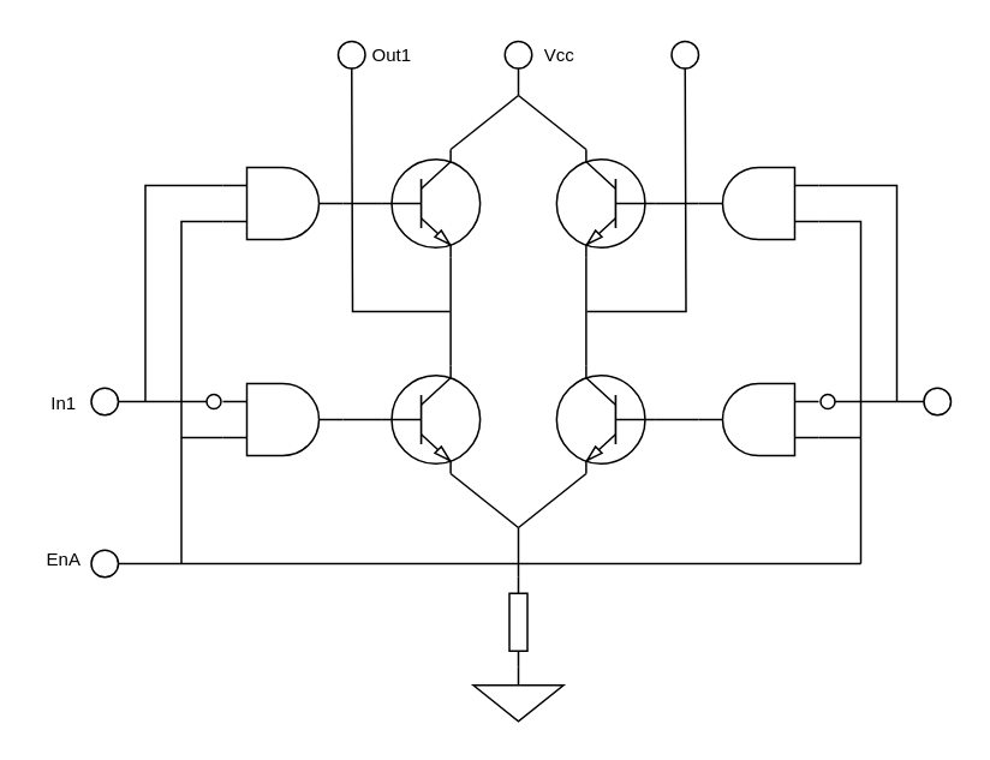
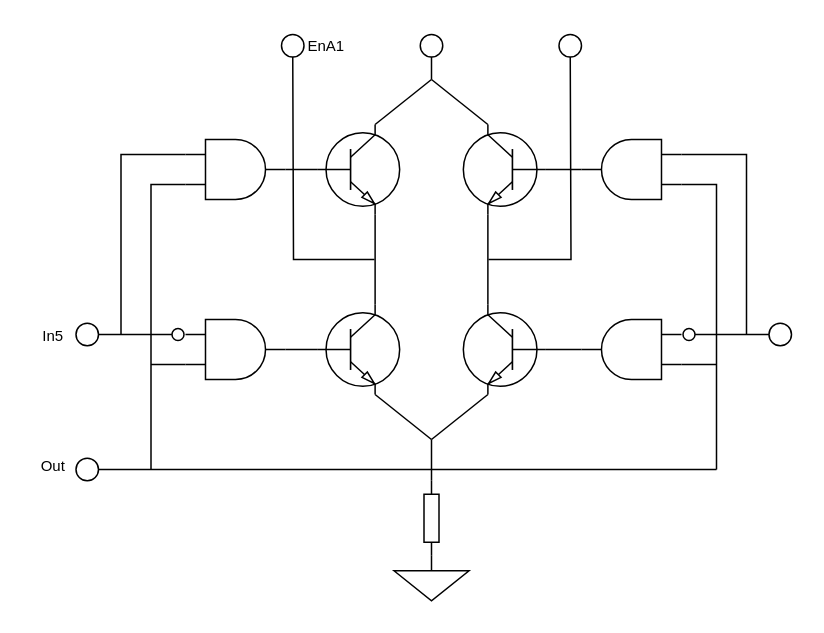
  <mxCell id="0" />
  <mxCell id="1" parent="0" />
  <mxCell id="2" value="" style="verticalLabelPosition=bottom;shadow=0;dashed=0;align=center;html=1;verticalAlign=top;strokeWidth=1;shape=ellipse;perimeter=ellipsePerimeter;" vertex="1" parent="1"><mxGeometry x="50" y="215" width="15" height="15" as="geometry" /></mxCell>
  <mxCell id="3" value="" style="verticalLabelPosition=bottom;shadow=0;dashed=0;align=center;html=1;verticalAlign=top;shape=mxgraph.electrical.transistors.npn_transistor_1;" vertex="1" parent="1"><mxGeometry x="210" y="82.5" width="57" height="60" as="geometry" /></mxCell>
  <mxCell id="4" value="" style="pointerEvents=1;verticalLabelPosition=bottom;shadow=0;dashed=0;align=center;html=1;verticalAlign=top;shape=mxgraph.electrical.resistors.resistor_1;direction=south;" vertex="1" parent="1"><mxGeometry x="282" y="320" width="10" height="50" as="geometry" /></mxCell>
  <mxCell id="5" value="" style="verticalLabelPosition=bottom;shadow=0;dashed=0;align=center;html=1;verticalAlign=top;shape=mxgraph.electrical.logic_gates.logic_gate;operation=and;" vertex="1" parent="1"><mxGeometry x="123" y="92.5" width="66.67" height="40" as="geometry" /></mxCell>
  <mxCell id="6" value="" style="verticalLabelPosition=bottom;shadow=0;dashed=0;align=center;html=1;verticalAlign=top;shape=mxgraph.electrical.logic_gates.logic_gate;operation=and;" vertex="1" parent="1"><mxGeometry x="123" y="212.5" width="66.67" height="40" as="geometry" /></mxCell>
  <mxCell id="7" value="" style="verticalLabelPosition=bottom;shadow=0;dashed=0;align=center;html=1;verticalAlign=top;shape=mxgraph.electrical.transistors.npn_transistor_1;" vertex="1" parent="1"><mxGeometry x="210" y="202.5" width="57" height="60" as="geometry" /></mxCell>
  <mxCell id="8" value="" style="verticalLabelPosition=bottom;shadow=0;dashed=0;align=center;html=1;verticalAlign=top;strokeWidth=1;shape=ellipse;perimeter=ellipsePerimeter;" vertex="1" parent="1"><mxGeometry x="512" y="215" width="15" height="15" as="geometry" /></mxCell>
  <mxCell id="9" value="" style="verticalLabelPosition=bottom;shadow=0;dashed=0;align=center;html=1;verticalAlign=top;strokeWidth=1;shape=ellipse;perimeter=ellipsePerimeter;" vertex="1" parent="1"><mxGeometry x="50" y="305" width="15" height="15" as="geometry" /></mxCell>
- <mxCell id="10" value="In1" style="text;html=1;strokeColor=none;fillColor=none;align=center;verticalAlign=middle;whiteSpace=wrap;rounded=0;fontSize=10;" vertex="1" parent="1"><mxGeometry y="212.5" width="30" height="20" as="geometry" x="20" /></mxCell>
- <mxCell id="11" value="EnA" style="text;html=1;strokeColor=none;fillColor=none;align=center;verticalAlign=middle;whiteSpace=wrap;rounded=0;fontSize=10;" vertex="1" parent="1"><mxGeometry y="300" width="30" height="20" as="geometry" x="20" /></mxCell>
+ <mxCell id="10" value="In5" style="text;html=1;strokeColor=none;fillColor=none;align=center;verticalAlign=middle;whiteSpace=wrap;rounded=0;fontSize=10;" vertex="1" parent="1"><mxGeometry y="212.5" width="30" height="20" as="geometry" x="20" /></mxCell>
+ <mxCell id="11" value="Out" style="text;html=1;strokeColor=none;fillColor=none;align=center;verticalAlign=middle;whiteSpace=wrap;rounded=0;fontSize=10;" vertex="1" parent="1"><mxGeometry y="300" width="30" height="20" as="geometry" x="20" /></mxCell>
  <mxCell id="12" value="" style="endArrow=none;html=1;rounded=0;entryX=0.1;entryY=0.5;entryDx=0;entryDy=0;entryPerimeter=0;exitX=1;exitY=0.5;exitDx=0;exitDy=0;" edge="1" parent="1" source="2" target="13"><mxGeometry width="50" height="50" relative="1" as="geometry"><mxPoint x="30" y="222.5" as="sourcePoint" /><mxPoint x="60" y="252.5" as="targetPoint" /></mxGeometry></mxCell>
  <mxCell id="13" value="" style="verticalLabelPosition=bottom;shadow=0;dashed=0;align=center;html=1;verticalAlign=top;shape=mxgraph.electrical.logic_gates.inverting_contact;" vertex="1" parent="1"><mxGeometry x="113" y="217.5" width="10" height="10" as="geometry" /></mxCell>
  <mxCell id="14" value="" style="endArrow=none;html=1;rounded=0;entryX=0;entryY=0.25;entryDx=0;entryDy=0;entryPerimeter=0;" edge="1" parent="1" target="5"><mxGeometry width="50" height="50" relative="1" as="geometry"><mxPoint x="80" y="222.5" as="sourcePoint" /><mxPoint x="110" y="252.5" as="targetPoint" /><Array as="points"><mxPoint x="80" y="102.5" /></Array></mxGeometry></mxCell>
  <mxCell id="15" value="" style="endArrow=none;html=1;rounded=0;entryX=0;entryY=0.75;entryDx=0;entryDy=0;entryPerimeter=0;" edge="1" parent="1" target="5"><mxGeometry width="50" height="50" relative="1" as="geometry"><mxPoint x="100" y="312.5" as="sourcePoint" /><mxPoint x="110" y="132.5" as="targetPoint" /><Array as="points"><mxPoint x="100" y="122.5" /></Array></mxGeometry></mxCell>
  <mxCell id="16" value="" style="endArrow=none;html=1;rounded=0;exitX=1;exitY=0.5;exitDx=0;exitDy=0;" edge="1" parent="1" source="9"><mxGeometry width="50" height="50" relative="1" as="geometry"><mxPoint x="37" y="342.5" as="sourcePoint" /><mxPoint x="477" y="312.5" as="targetPoint" /></mxGeometry></mxCell>
  <mxCell id="17" value="" style="endArrow=none;html=1;rounded=0;entryX=0;entryY=0.75;entryDx=0;entryDy=0;entryPerimeter=0;" edge="1" parent="1" target="6"><mxGeometry width="50" height="50" relative="1" as="geometry"><mxPoint x="100" y="242.5" as="sourcePoint" /><mxPoint x="80" y="242.5" as="targetPoint" /></mxGeometry></mxCell>
  <mxCell id="18" value="" style="endArrow=none;html=1;rounded=0;entryX=0;entryY=0.5;entryDx=0;entryDy=0;entryPerimeter=0;exitX=1;exitY=0.5;exitDx=0;exitDy=0;exitPerimeter=0;" edge="1" parent="1" source="5" target="3"><mxGeometry width="50" height="50" relative="1" as="geometry"><mxPoint x="190" y="142.5" as="sourcePoint" /><mxPoint x="230" y="152.5" as="targetPoint" /></mxGeometry></mxCell>
  <mxCell id="19" value="" style="endArrow=none;html=1;rounded=0;entryX=0;entryY=0.5;entryDx=0;entryDy=0;entryPerimeter=0;exitX=1;exitY=0.5;exitDx=0;exitDy=0;exitPerimeter=0;" edge="1" parent="1" source="6" target="7"><mxGeometry width="50" height="50" relative="1" as="geometry"><mxPoint x="180" y="192.5" as="sourcePoint" /><mxPoint x="201" y="192.5" as="targetPoint" /></mxGeometry></mxCell>
  <mxCell id="20" value="" style="verticalLabelPosition=bottom;shadow=0;dashed=0;align=center;html=1;verticalAlign=top;shape=mxgraph.electrical.transistors.npn_transistor_1;flipH=1;" vertex="1" parent="1"><mxGeometry x="307" y="82.5" width="57" height="60" as="geometry" /></mxCell>
  <mxCell id="21" value="" style="verticalLabelPosition=bottom;shadow=0;dashed=0;align=center;html=1;verticalAlign=top;shape=mxgraph.electrical.transistors.npn_transistor_1;flipH=1;" vertex="1" parent="1"><mxGeometry x="307" y="202.5" width="57" height="60" as="geometry" /></mxCell>
  <mxCell id="22" value="" style="verticalLabelPosition=bottom;shadow=0;dashed=0;align=center;html=1;verticalAlign=top;shape=mxgraph.electrical.logic_gates.logic_gate;operation=and;flipH=1;" vertex="1" parent="1"><mxGeometry x="387" y="212.5" width="66.67" height="40" as="geometry" /></mxCell>
  <mxCell id="23" value="" style="verticalLabelPosition=bottom;shadow=0;dashed=0;align=center;html=1;verticalAlign=top;shape=mxgraph.electrical.logic_gates.logic_gate;operation=and;flipH=1;" vertex="1" parent="1"><mxGeometry x="387" y="92.5" width="66.67" height="40" as="geometry" /></mxCell>
  <mxCell id="24" value="" style="endArrow=none;html=1;rounded=0;entryX=1;entryY=0.5;entryDx=0;entryDy=0;entryPerimeter=0;exitX=0;exitY=0.5;exitDx=0;exitDy=0;exitPerimeter=0;" edge="1" parent="1" source="20" target="23"><mxGeometry width="50" height="50" relative="1" as="geometry"><mxPoint x="357" y="202.5" as="sourcePoint" /><mxPoint x="407" y="152.5" as="targetPoint" /></mxGeometry></mxCell>
  <mxCell id="25" value="" style="endArrow=none;html=1;rounded=0;entryX=1;entryY=0.5;entryDx=0;entryDy=0;entryPerimeter=0;exitX=0;exitY=0.5;exitDx=0;exitDy=0;exitPerimeter=0;" edge="1" parent="1" source="21" target="22"><mxGeometry width="50" height="50" relative="1" as="geometry"><mxPoint x="373" y="122.5" as="sourcePoint" /><mxPoint x="397" y="122.5" as="targetPoint" /></mxGeometry></mxCell>
  <mxCell id="26" value="" style="verticalLabelPosition=bottom;shadow=0;dashed=0;align=center;html=1;verticalAlign=top;shape=mxgraph.electrical.logic_gates.inverting_contact;" vertex="1" parent="1"><mxGeometry x="453.67" y="217.5" width="10" height="10" as="geometry" /></mxCell>
  <mxCell id="27" value="" style="endArrow=none;html=1;rounded=0;entryX=0;entryY=0.75;entryDx=0;entryDy=0;entryPerimeter=0;" edge="1" parent="1" target="23"><mxGeometry width="50" height="50" relative="1" as="geometry"><mxPoint x="477" y="312.5" as="sourcePoint" /><mxPoint x="487" y="92.5" as="targetPoint" /><Array as="points"><mxPoint x="477" y="122.5" /></Array></mxGeometry></mxCell>
  <mxCell id="28" value="" style="endArrow=none;html=1;rounded=0;entryX=0;entryY=0.25;entryDx=0;entryDy=0;entryPerimeter=0;" edge="1" parent="1" target="23"><mxGeometry width="50" height="50" relative="1" as="geometry"><mxPoint x="497" y="222.5" as="sourcePoint" /><mxPoint x="437" y="152.5" as="targetPoint" /><Array as="points"><mxPoint x="497" y="102.5" /></Array></mxGeometry></mxCell>
  <mxCell id="29" value="" style="endArrow=none;html=1;rounded=0;exitX=0.9;exitY=0.5;exitDx=0;exitDy=0;exitPerimeter=0;entryX=0;entryY=0.5;entryDx=0;entryDy=0;" edge="1" parent="1" source="26" target="8"><mxGeometry width="50" height="50" relative="1" as="geometry"><mxPoint x="437" y="302.5" as="sourcePoint" /><mxPoint x="487" y="252.5" as="targetPoint" /></mxGeometry></mxCell>
  <mxCell id="30" value="" style="endArrow=none;html=1;rounded=0;entryX=0;entryY=0.75;entryDx=0;entryDy=0;entryPerimeter=0;" edge="1" parent="1" target="22"><mxGeometry width="50" height="50" relative="1" as="geometry"><mxPoint x="477" y="242.5" as="sourcePoint" /><mxPoint x="457" y="262.5" as="targetPoint" /></mxGeometry></mxCell>
  <mxCell id="31" value="" style="endArrow=none;html=1;rounded=0;entryX=0;entryY=0.5;entryDx=0;entryDy=0;entryPerimeter=0;" edge="1" parent="1" target="4"><mxGeometry width="50" height="50" relative="1" as="geometry"><mxPoint x="287" y="292.5" as="sourcePoint" /><mxPoint x="257" y="352.5" as="targetPoint" /></mxGeometry></mxCell>
  <mxCell id="32" value="" style="pointerEvents=1;verticalLabelPosition=bottom;shadow=0;dashed=0;align=center;html=1;verticalAlign=top;shape=mxgraph.electrical.signal_sources.signal_ground;" vertex="1" parent="1"><mxGeometry x="262" y="370" width="50" height="30" as="geometry" /></mxCell>
  <mxCell id="33" value="" style="verticalLabelPosition=bottom;shadow=0;dashed=0;align=center;html=1;verticalAlign=top;strokeWidth=1;shape=ellipse;perimeter=ellipsePerimeter;" vertex="1" parent="1"><mxGeometry x="279.5" y="22.5" width="15" height="15" as="geometry" /></mxCell>
  <mxCell id="34" value="" style="endArrow=none;html=1;rounded=0;entryX=0.7;entryY=1;entryDx=0;entryDy=0;entryPerimeter=0;" edge="1" parent="1" target="7"><mxGeometry width="50" height="50" relative="1" as="geometry"><mxPoint x="287" y="292.5" as="sourcePoint" /><mxPoint x="247" y="282.5" as="targetPoint" /></mxGeometry></mxCell>
  <mxCell id="35" value="" style="endArrow=none;html=1;rounded=0;exitX=0.7;exitY=1;exitDx=0;exitDy=0;exitPerimeter=0;" edge="1" parent="1" source="21"><mxGeometry width="50" height="50" relative="1" as="geometry"><mxPoint x="297" y="302.5" as="sourcePoint" /><mxPoint x="287" y="292.5" as="targetPoint" /></mxGeometry></mxCell>
  <mxCell id="36" value="" style="endArrow=none;html=1;rounded=0;entryX=0.7;entryY=1;entryDx=0;entryDy=0;entryPerimeter=0;exitX=0.7;exitY=0;exitDx=0;exitDy=0;exitPerimeter=0;" edge="1" parent="1" source="21" target="20"><mxGeometry width="50" height="50" relative="1" as="geometry"><mxPoint x="277" y="212.5" as="sourcePoint" /><mxPoint x="327" y="162.5" as="targetPoint" /></mxGeometry></mxCell>
  <mxCell id="37" value="" style="endArrow=none;html=1;rounded=0;entryX=0.7;entryY=1;entryDx=0;entryDy=0;entryPerimeter=0;exitX=0.7;exitY=0;exitDx=0;exitDy=0;exitPerimeter=0;" edge="1" parent="1" source="7" target="3"><mxGeometry width="50" height="50" relative="1" as="geometry"><mxPoint x="267" y="202.5" as="sourcePoint" /><mxPoint x="267" y="142.5" as="targetPoint" /></mxGeometry></mxCell>
  <mxCell id="38" value="" style="endArrow=none;html=1;rounded=0;exitX=0.5;exitY=1;exitDx=0;exitDy=0;" edge="1" parent="1" source="43"><mxGeometry width="50" height="50" relative="1" as="geometry"><mxPoint x="197" y="42.5" as="sourcePoint" /><mxPoint x="249" y="172.5" as="targetPoint" /><Array as="points"><mxPoint x="195" y="172.5" /></Array></mxGeometry></mxCell>
  <mxCell id="39" value="" style="endArrow=none;html=1;rounded=0;entryX=0.7;entryY=0;entryDx=0;entryDy=0;entryPerimeter=0;" edge="1" parent="1" target="3"><mxGeometry width="50" height="50" relative="1" as="geometry"><mxPoint x="287" y="52.5" as="sourcePoint" /><mxPoint x="307" y="62.5" as="targetPoint" /></mxGeometry></mxCell>
  <mxCell id="40" value="" style="endArrow=none;html=1;rounded=0;entryX=0.7;entryY=0;entryDx=0;entryDy=0;entryPerimeter=0;" edge="1" parent="1" target="20"><mxGeometry width="50" height="50" relative="1" as="geometry"><mxPoint x="287" y="52.5" as="sourcePoint" /><mxPoint x="259" y="92.5" as="targetPoint" /></mxGeometry></mxCell>
  <mxCell id="41" value="" style="endArrow=none;html=1;rounded=0;entryX=0.5;entryY=1;entryDx=0;entryDy=0;" edge="1" parent="1" target="33"><mxGeometry width="50" height="50" relative="1" as="geometry"><mxPoint x="287" y="52.5" as="sourcePoint" /><mxPoint x="317" y="52.5" as="targetPoint" /></mxGeometry></mxCell>
- <mxCell id="42" value="Vcc" style="text;html=1;strokeColor=none;fillColor=none;align=center;verticalAlign=middle;whiteSpace=wrap;rounded=0;fontSize=10;" vertex="1" parent="1"><mxGeometry x="294.5" width="30" height="20" as="geometry" y="20" /></mxCell>
  <mxCell id="43" value="" style="verticalLabelPosition=bottom;shadow=0;dashed=0;align=center;html=1;verticalAlign=top;strokeWidth=1;shape=ellipse;perimeter=ellipsePerimeter;" vertex="1" parent="1"><mxGeometry x="187" y="22.5" width="15" height="15" as="geometry" /></mxCell>
- <mxCell id="44" value="Out1" style="text;html=1;strokeColor=none;fillColor=none;align=center;verticalAlign=middle;whiteSpace=wrap;rounded=0;fontSize=10;" vertex="1" parent="1"><mxGeometry x="202" width="30" height="20" as="geometry" y="20" /></mxCell>
+ <mxCell id="44" value="EnA1" style="text;html=1;strokeColor=none;fillColor=none;align=center;verticalAlign=middle;whiteSpace=wrap;rounded=0;fontSize=10;" vertex="1" parent="1"><mxGeometry x="202" width="30" height="20" as="geometry" y="20" /></mxCell>
  <mxCell id="45" value="" style="verticalLabelPosition=bottom;shadow=0;dashed=0;align=center;html=1;verticalAlign=top;strokeWidth=1;shape=ellipse;perimeter=ellipsePerimeter;" vertex="1" parent="1"><mxGeometry x="372" y="22.5" width="15" height="15" as="geometry" /></mxCell>
  <mxCell id="46" value="" style="endArrow=none;html=1;rounded=0;exitX=0.5;exitY=1;exitDx=0;exitDy=0;" edge="1" parent="1" source="45"><mxGeometry width="50" height="50" relative="1" as="geometry"><mxPoint x="379" y="62.5" as="sourcePoint" /><mxPoint x="325" y="172.5" as="targetPoint" /><Array as="points"><mxPoint x="380" y="172.5" /></Array></mxGeometry></mxCell>
